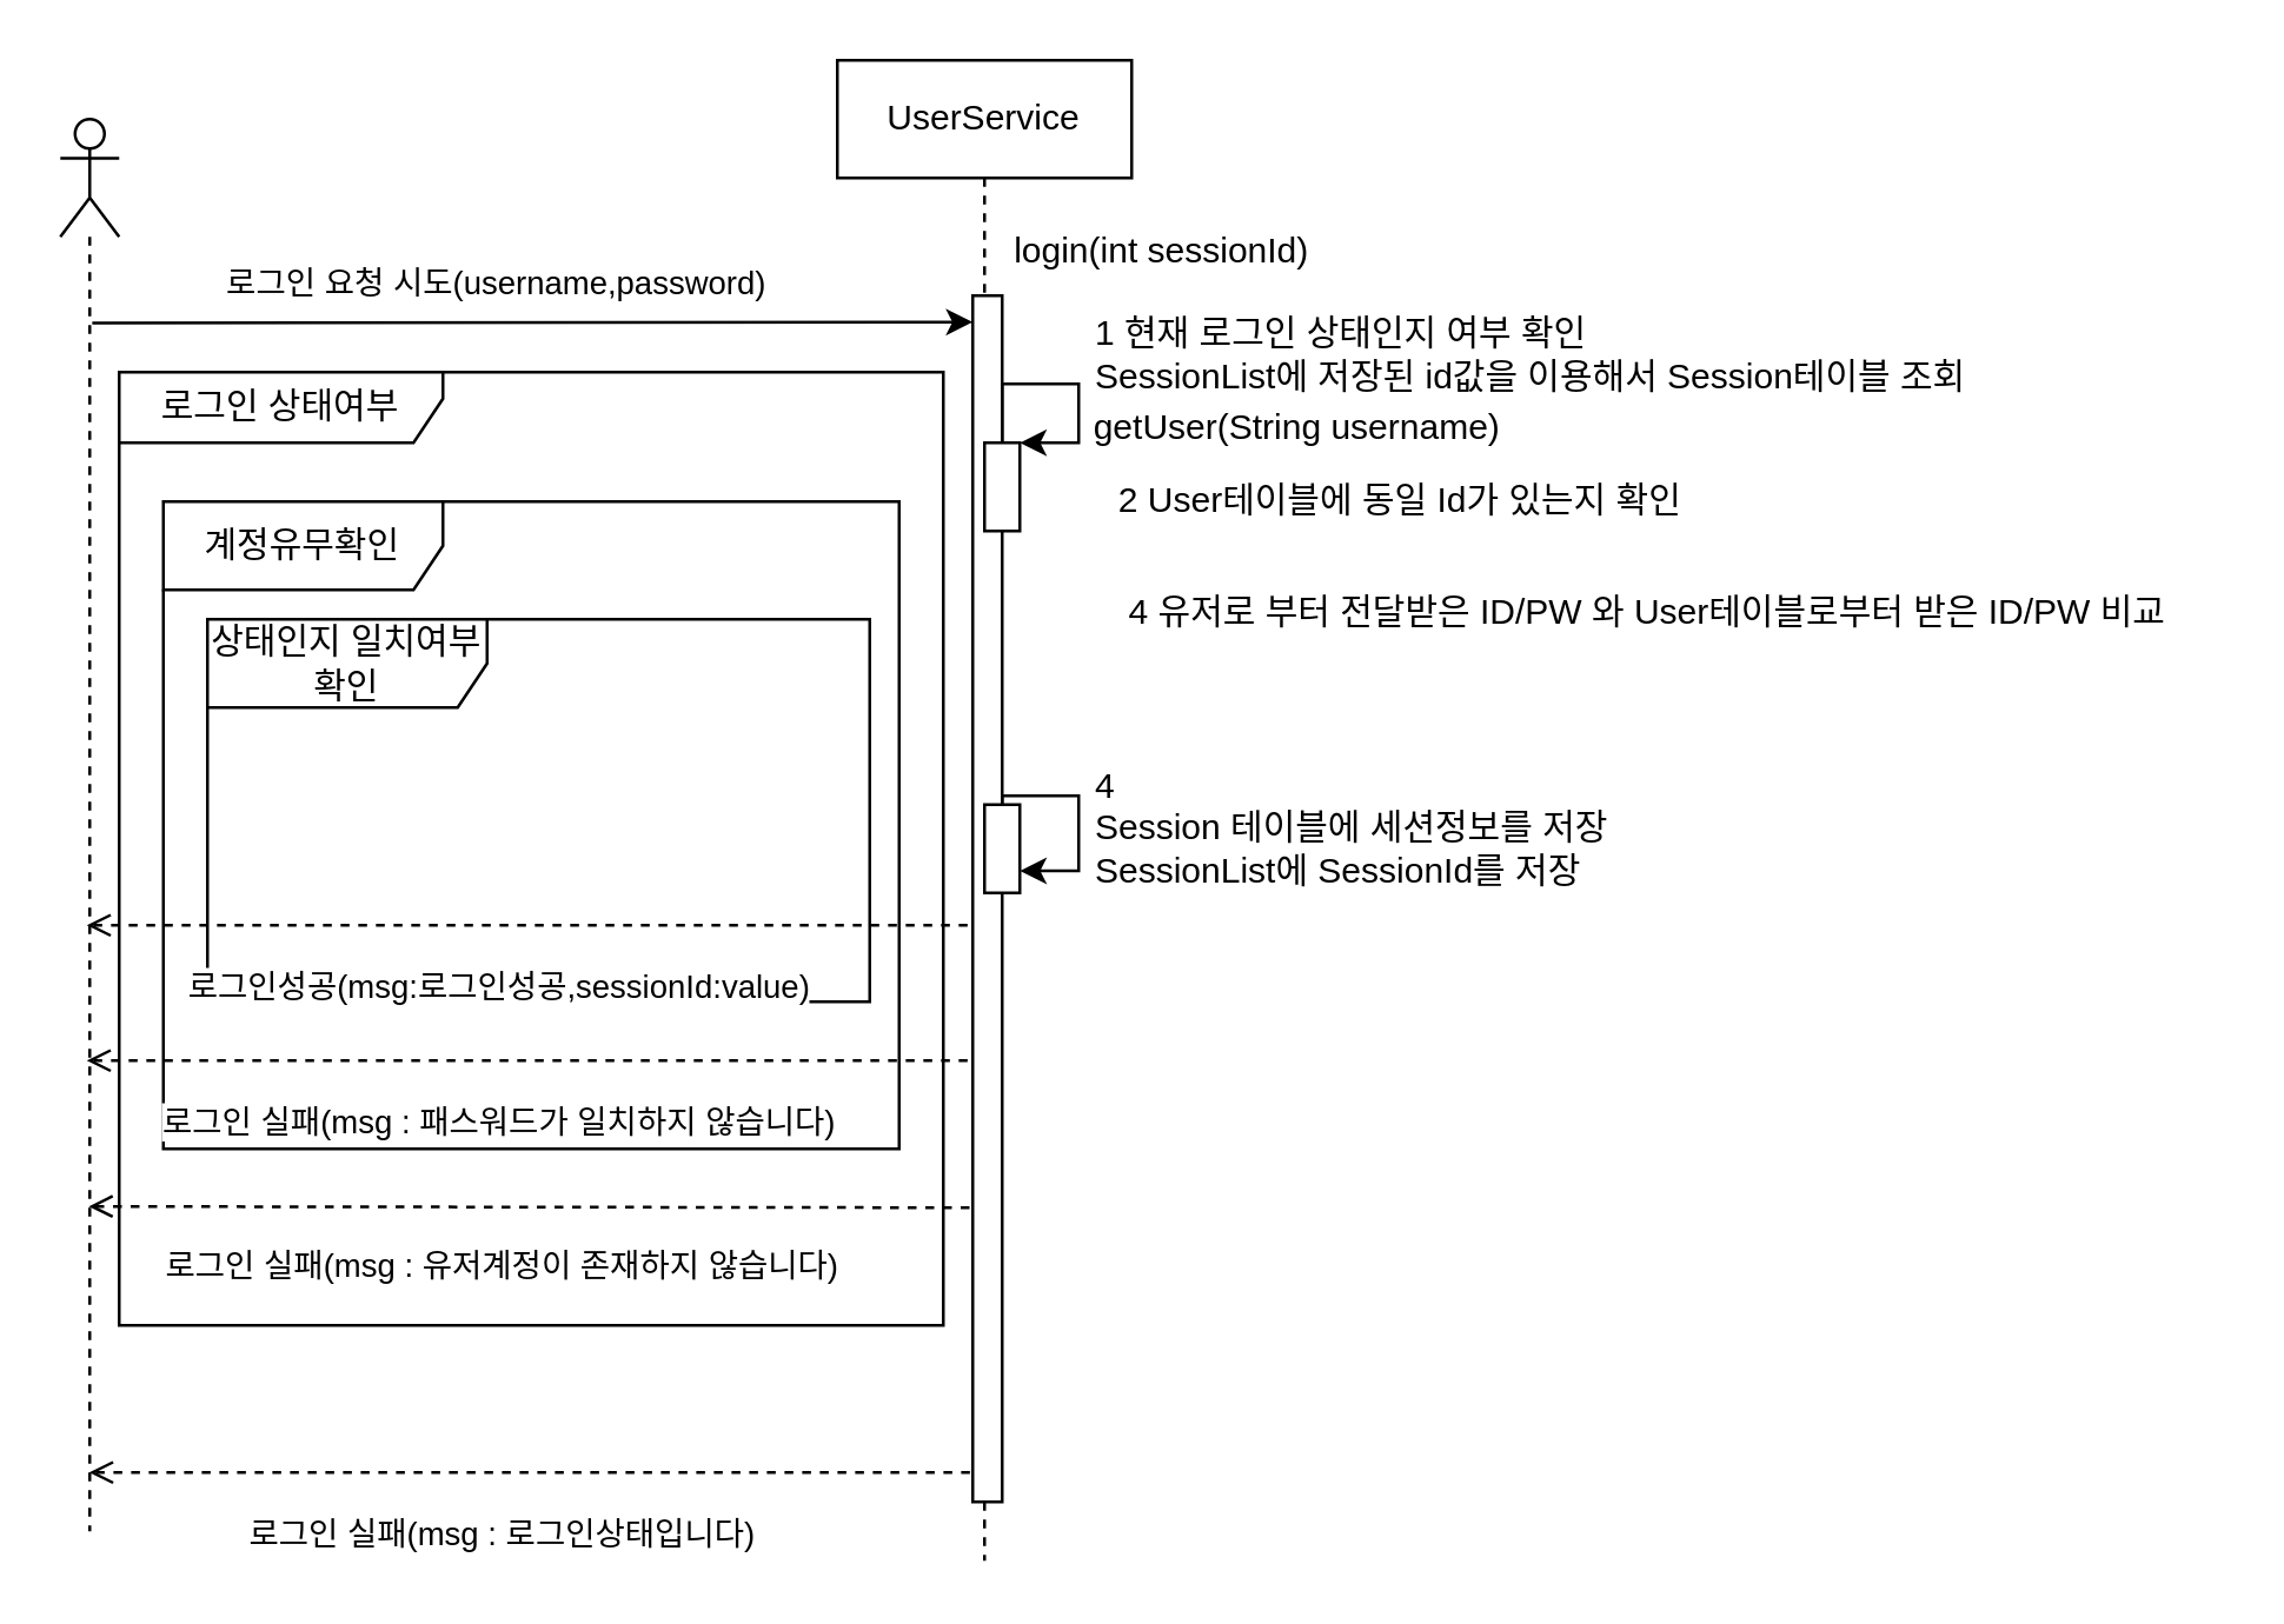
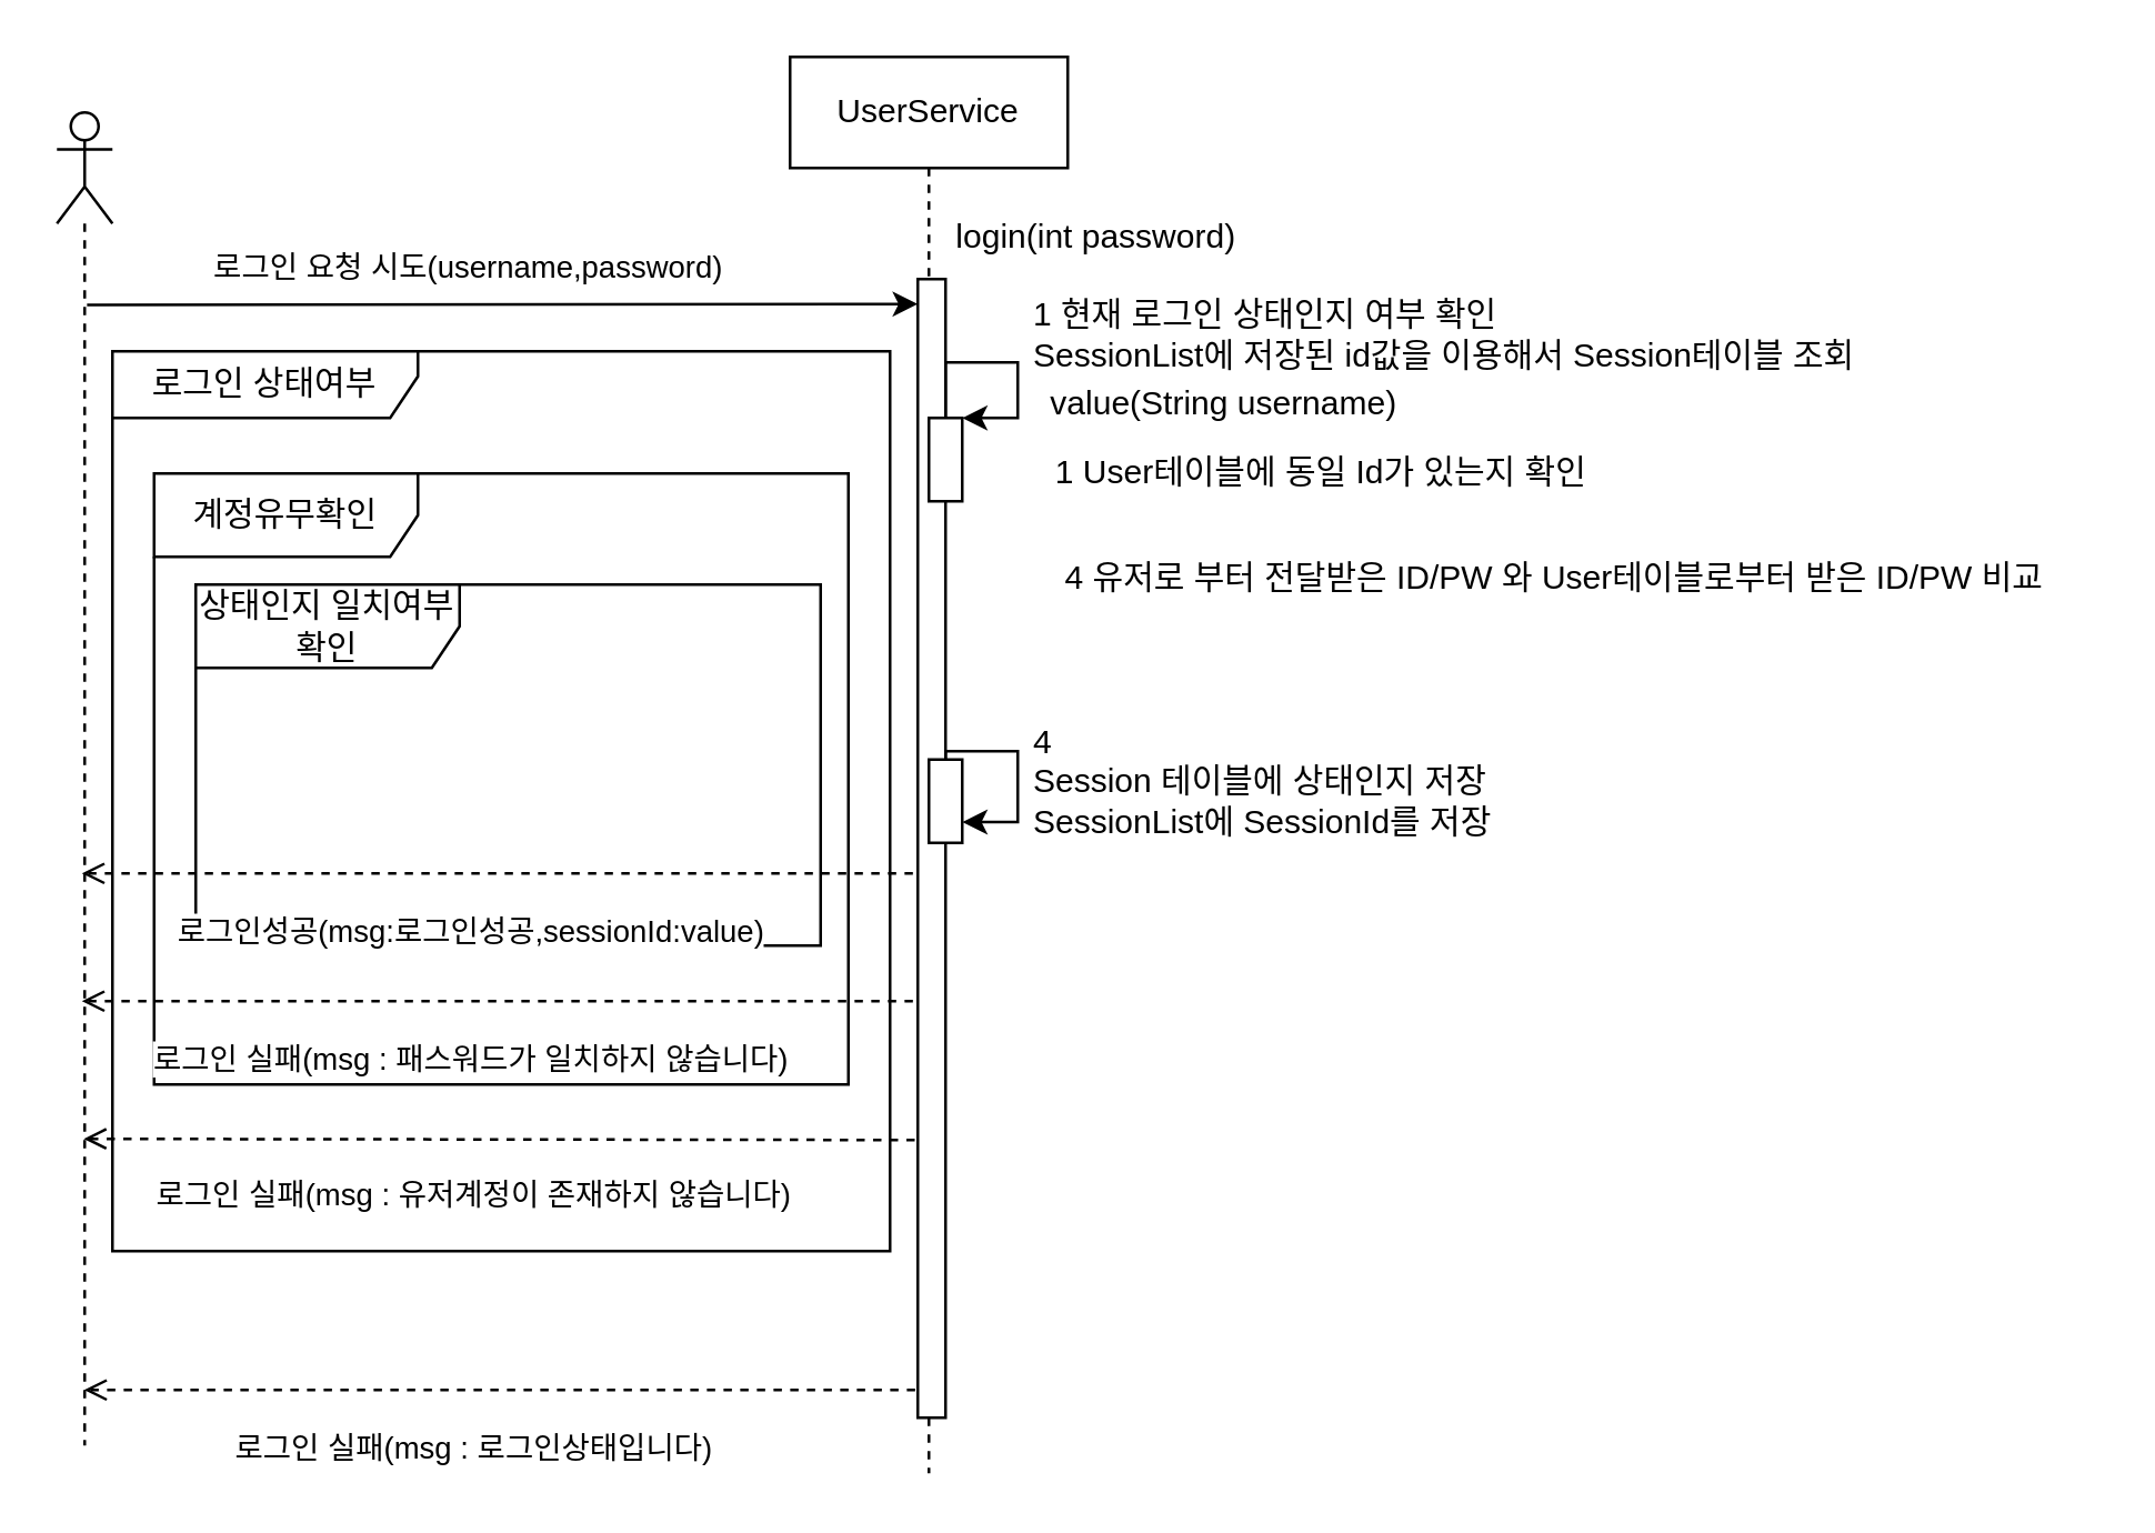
  <mxCell id="0" />
  <mxCell id="1" parent="0" />
  <mxCell id="2" value="" style="shape=umlLifeline;perimeter=lifelinePerimeter;whiteSpace=wrap;html=1;container=1;dropTarget=0;collapsible=0;recursiveResize=0;outlineConnect=0;portConstraint=eastwest;newEdgeStyle={&quot;curved&quot;:0,&quot;rounded&quot;:0};participant=umlActor;" vertex="1" parent="1"><mxGeometry x="20" y="40" width="20" height="480" as="geometry" /></mxCell>
  <mxCell id="3" value="UserService" style="shape=umlLifeline;perimeter=lifelinePerimeter;whiteSpace=wrap;html=1;container=1;dropTarget=0;collapsible=0;recursiveResize=0;outlineConnect=0;portConstraint=eastwest;newEdgeStyle={&quot;curved&quot;:0,&quot;rounded&quot;:0};" vertex="1" parent="1"><mxGeometry x="284" y="20" width="100" height="510" as="geometry" /></mxCell>
- <mxCell id="4" value="4&amp;nbsp;&lt;div&gt;Session 테이블에 세션정보를 저장&lt;/div&gt;&lt;div&gt;SessionList에 SessionId를 저장&lt;br&gt;&lt;div&gt;&lt;br&gt;&lt;/div&gt;&lt;/div&gt;" style="text;html=1;align=left;verticalAlign=middle;resizable=0;points=[];autosize=1;strokeColor=none;fillColor=none;" vertex="1" parent="1"><mxGeometry x="370" y="253" width="210" height="70" as="geometry" /></mxCell>
+ <mxCell id="4" value="4&amp;nbsp;&lt;div&gt;Session 테이블에 상태인지 저장&lt;/div&gt;&lt;div&gt;SessionList에 SessionId를 저장&lt;br&gt;&lt;div&gt;&lt;br&gt;&lt;/div&gt;&lt;/div&gt;" style="text;html=1;align=left;verticalAlign=middle;resizable=0;points=[];autosize=1;strokeColor=none;fillColor=none;" vertex="1" parent="1"><mxGeometry x="370" y="253" width="210" height="70" as="geometry" /></mxCell>
  <mxCell id="5" value="" style="endArrow=classic;html=1;rounded=0;exitX=0.542;exitY=0.281;exitDx=0;exitDy=0;exitPerimeter=0;" edge="1" parent="1"><mxGeometry width="50" height="50" relative="1" as="geometry"><mxPoint x="30.84" y="109.3" as="sourcePoint" /><mxPoint x="330" y="109" as="targetPoint" /></mxGeometry></mxCell>
  <mxCell id="6" value="로그인 요청 시도(username,password)" style="edgeLabel;html=1;align=center;verticalAlign=middle;resizable=0;points=[];" vertex="1" connectable="0" parent="5"><mxGeometry x="-0.086" y="-2" relative="1" as="geometry"><mxPoint y="-16" as="offset" /></mxGeometry></mxCell>
  <mxCell id="7" value="" style="rounded=0;whiteSpace=wrap;html=1;" vertex="1" parent="1"><mxGeometry x="330" y="100" width="10" height="410" as="geometry" /></mxCell>
  <mxCell id="8" value="" style="edgeStyle=orthogonalEdgeStyle;rounded=0;orthogonalLoop=1;jettySize=auto;html=1;entryX=1;entryY=0;entryDx=0;entryDy=0;" edge="1" parent="1" source="9" target="9"><mxGeometry relative="1" as="geometry"><Array as="points"><mxPoint x="340" y="130" /><mxPoint x="366" y="130" /><mxPoint x="366" y="150" /></Array></mxGeometry></mxCell>
  <mxCell id="9" value="" style="rounded=0;whiteSpace=wrap;html=1;" vertex="1" parent="1"><mxGeometry x="334" y="150" width="12" height="30" as="geometry" /></mxCell>
  <mxCell id="10" value="1 현재 로그인 상태인지 여부 확인&lt;div&gt;SessionList에 저장된 id값을 이용해서 Session테이블 조회&lt;/div&gt;" style="text;html=1;align=left;verticalAlign=middle;resizable=0;points=[];autosize=1;strokeColor=none;fillColor=none;" vertex="1" parent="1"><mxGeometry x="370" y="100" width="330" height="40" as="geometry" /></mxCell>
  <mxCell id="11" value="&lt;span style=&quot;text-wrap: nowrap;&quot;&gt;로그인 상태여부&lt;/span&gt;" style="shape=umlFrame;whiteSpace=wrap;html=1;pointerEvents=0;width=110;height=24;" vertex="1" parent="1"><mxGeometry x="40" y="126" width="280" height="324" as="geometry" /></mxCell>
  <mxCell id="12" value="" style="endArrow=none;startArrow=open;endFill=0;startFill=0;html=1;rounded=0;dashed=1;" edge="1" parent="1"><mxGeometry width="160" relative="1" as="geometry"><mxPoint x="29.81" y="500" as="sourcePoint" /><mxPoint x="330" y="500" as="targetPoint" /></mxGeometry></mxCell>
  <mxCell id="13" value="로그인 실패(msg : 로그인상태입니다)" style="edgeLabel;html=1;align=center;verticalAlign=middle;resizable=0;points=[];" vertex="1" connectable="0" parent="12"><mxGeometry x="-0.142" y="-3" relative="1" as="geometry"><mxPoint x="11" y="17" as="offset" /></mxGeometry></mxCell>
- <mxCell id="14" value="2 User테이블에 동일 Id가 있는지 확인" style="text;html=1;align=center;verticalAlign=middle;resizable=0;points=[];autosize=1;strokeColor=none;fillColor=none;" vertex="1" parent="1"><mxGeometry x="360" y="155" width="230" height="30" as="geometry" /></mxCell>
- <mxCell id="15" value="getUser(String username)" style="text;html=1;align=center;verticalAlign=middle;resizable=0;points=[];autosize=1;strokeColor=none;fillColor=none;" vertex="1" parent="1"><mxGeometry x="360" y="130" width="160" height="30" as="geometry" /></mxCell>
+ <mxCell id="14" value="1 User테이블에 동일 Id가 있는지 확인" style="text;html=1;align=center;verticalAlign=middle;resizable=0;points=[];autosize=1;strokeColor=none;fillColor=none;" vertex="1" parent="1"><mxGeometry x="360" y="155" width="230" height="30" as="geometry" /></mxCell>
+ <mxCell id="15" value="value(String username)" style="text;html=1;align=center;verticalAlign=middle;resizable=0;points=[];autosize=1;strokeColor=none;fillColor=none;" vertex="1" parent="1"><mxGeometry x="360" y="130" width="160" height="30" as="geometry" /></mxCell>
  <mxCell id="16" value="4 유저로 부터 전달받은 ID/PW 와 User테이블로부터 받은 ID/PW 비교" style="text;html=1;align=center;verticalAlign=middle;resizable=0;points=[];autosize=1;strokeColor=none;fillColor=none;" vertex="1" parent="1"><mxGeometry x="364" y="192.5" width="390" height="30" as="geometry" /></mxCell>
  <mxCell id="17" value="계정유무확인" style="shape=umlFrame;whiteSpace=wrap;html=1;pointerEvents=0;width=95;height=30;" vertex="1" parent="1"><mxGeometry x="55" y="170" width="250" height="220" as="geometry" /></mxCell>
  <mxCell id="18" value="" style="endArrow=none;startArrow=open;endFill=0;startFill=0;html=1;rounded=0;dashed=1;" edge="1" parent="1"><mxGeometry width="160" relative="1" as="geometry"><mxPoint x="29.667" y="409.58" as="sourcePoint" /><mxPoint x="330" y="410" as="targetPoint" /></mxGeometry></mxCell>
  <mxCell id="19" value="로그인 실패(msg : 유저계정이 존재하지 않습니다)" style="edgeLabel;html=1;align=center;verticalAlign=middle;resizable=0;points=[];" vertex="1" connectable="0" parent="18"><mxGeometry x="-0.142" y="-3" relative="1" as="geometry"><mxPoint x="11" y="17" as="offset" /></mxGeometry></mxCell>
  <mxCell id="20" value="상태인지 일치여부 확인" style="shape=umlFrame;whiteSpace=wrap;html=1;pointerEvents=0;width=95;height=30;" vertex="1" parent="1"><mxGeometry x="70" y="210" width="225" height="130" as="geometry" /></mxCell>
  <mxCell id="21" value="" style="endArrow=none;startArrow=open;endFill=0;startFill=0;html=1;rounded=0;dashed=1;" edge="1" parent="1"><mxGeometry width="160" relative="1" as="geometry"><mxPoint x="28.997" y="360" as="sourcePoint" /><mxPoint x="330" y="360" as="targetPoint" /></mxGeometry></mxCell>
  <mxCell id="22" value="로그인 실패(msg : 패스워드가 일치하지 않습니다)" style="edgeLabel;html=1;align=center;verticalAlign=middle;resizable=0;points=[];" vertex="1" connectable="0" parent="21"><mxGeometry x="-0.142" y="-3" relative="1" as="geometry"><mxPoint x="11" y="17" as="offset" /></mxGeometry></mxCell>
- <mxCell id="23" value="login(int sessionId)" style="text;html=1;align=center;verticalAlign=middle;resizable=0;points=[];autosize=1;strokeColor=none;fillColor=none;" vertex="1" parent="1"><mxGeometry x="334" y="70" width="120" height="30" as="geometry" /></mxCell>
+ <mxCell id="23" value="login(int password)" style="text;html=1;align=center;verticalAlign=middle;resizable=0;points=[];autosize=1;strokeColor=none;fillColor=none;" vertex="1" parent="1"><mxGeometry x="334" y="70" width="120" height="30" as="geometry" /></mxCell>
  <mxCell id="24" value="" style="endArrow=none;startArrow=open;endFill=0;startFill=0;html=1;rounded=0;dashed=1;" edge="1" parent="1"><mxGeometry width="160" relative="1" as="geometry"><mxPoint x="28.997" y="314" as="sourcePoint" /><mxPoint x="330" y="314" as="targetPoint" /></mxGeometry></mxCell>
  <mxCell id="25" value="로그인성공(msg:로그인성공,sessionId:value)" style="edgeLabel;html=1;align=center;verticalAlign=middle;resizable=0;points=[];" vertex="1" connectable="0" parent="24"><mxGeometry x="-0.142" y="-3" relative="1" as="geometry"><mxPoint x="11" y="17" as="offset" /></mxGeometry></mxCell>
  <mxCell id="26" value="" style="edgeStyle=orthogonalEdgeStyle;rounded=0;orthogonalLoop=1;jettySize=auto;html=1;entryX=1;entryY=0.75;entryDx=0;entryDy=0;" edge="1" parent="1" source="27" target="27"><mxGeometry relative="1" as="geometry"><Array as="points"><mxPoint x="340" y="270" /><mxPoint x="366" y="270" /><mxPoint x="366" y="295" /></Array></mxGeometry></mxCell>
  <mxCell id="27" value="" style="rounded=0;whiteSpace=wrap;html=1;" vertex="1" parent="1"><mxGeometry x="334" y="273" width="12" height="30" as="geometry" /></mxCell>
